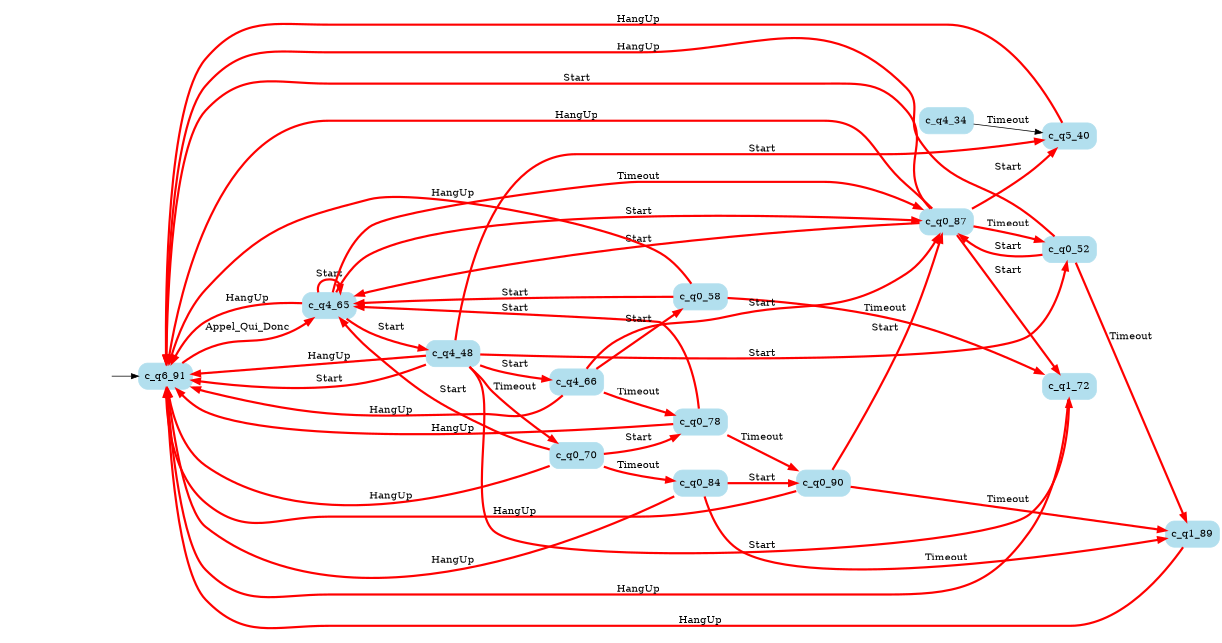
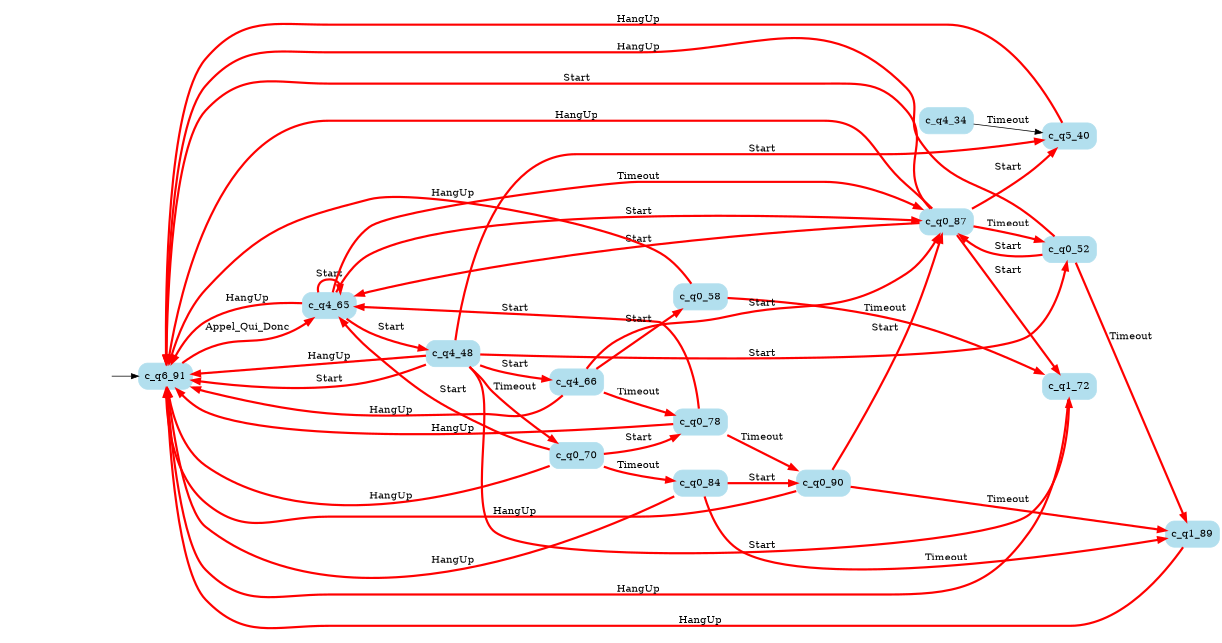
  digraph {
    rankdir=LR
    node [style="rounded, filled" color=lightblue2 shape=box]
    edge [color=red penwidth=3]
    start_c_q6_91 [style=invisible color="" shape=""]
    n2 [label=c_q6_91]
    n3 [label=c_q4_65]
    n4 [label=c_q5_40]
    n5 [label=c_q0_87]
    n6 [label=c_q0_52]
    n7 [label=c_q1_72]
    n8 [label=c_q1_89]
    n9 [label=c_q4_48]
    n10 [label=c_q0_70]
    n11 [label=c_q0_84]
    n12 [label=c_q0_78]
    n13 [label=c_q0_90]
    n14 [label=c_q0_58]
    n15 [label=c_q4_66]
    n16 [label=c_q4_34]
    start_c_q6_91 -> n2 [color="" penwidth=""]
    n2 -> n3 [label=Appel_Qui_Donc]
    n3 -> n2 [label=HangUp]
    n3 -> n3 [label=Start]
    n3 -> n5 [label=Timeout]
    n3 -> n5 [label=Start]
    n3 -> n9 [label=Start]
    n4 -> n2 [label=HangUp]
    n5 -> n2 [label=Start]
    n5 -> n2 [label=HangUp]
    n5 -> n3 [label=Start]
    n5 -> n4 [label=Start]
    n5 -> n6 [label=Timeout]
    n5 -> n7 [label=Start]
    n6 -> n2 [label=HangUp]
    n6 -> n5 [label=Start]
    n6 -> n8 [label=Timeout]
    n7 -> n2 [label=HangUp]
    n8 -> n2 [label=HangUp]
    n9 -> n2 [label=Start]
    n9 -> n2 [label=HangUp]
    n9 -> n4 [label=Start]
    n9 -> n6 [label=Start]
    n9 -> n7 [label=Start]
    n9 -> n10 [label=Timeout]
    n9 -> n15 [label=Start]
    n10 -> n2 [label=HangUp]
    n10 -> n3 [label=Start]
    n10 -> n11 [label=Timeout]
    n10 -> n12 [label=Start]
    n11 -> n2 [label=HangUp]
    n11 -> n8 [label=Timeout]
    n11 -> n13 [label=Start]
    n12 -> n2 [label=HangUp]
    n12 -> n3 [label=Start]
    n12 -> n13 [label=Timeout]
    n13 -> n2 [label=HangUp]
    n13 -> n5 [label=Start]
    n13 -> n8 [label=Timeout]
    n14 -> n2 [label=HangUp]
-   n14 -> n3 [label=Start]
    n14 -> n7 [label=Timeout]
    n15 -> n2 [label=HangUp]
    n15 -> n5 [label=Start]
    n15 -> n12 [label=Timeout]
    n15 -> n14 [label=Start]
    n16 -> n4 [label=Timeout color="" penwidth=""]
  }
